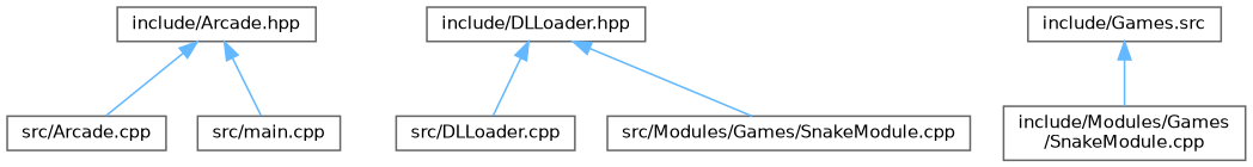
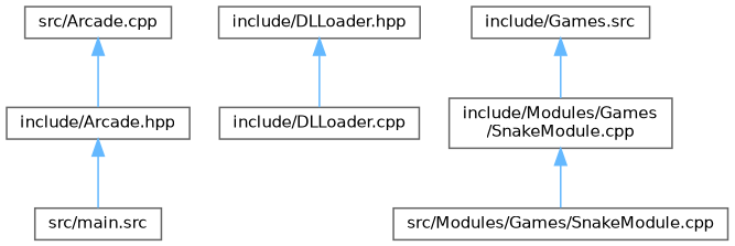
  digraph {
    node [color=grey40 fillcolor=white fontname=Helvetica fontsize=10 shape=box style=filled]
    edge [color=steelblue1 dir=back fontname=Helvetica fontsize=10 labelfontname=Helvetica labelfontsize=10 style=solid]
    n1 [height=0.2 label="include/Arcade.hpp" width=0.4]
    n2 [height=0.2 label="src/Arcade.cpp" width=0.4]
-   n3 [height=0.2 label="src/main.cpp" width=0.4]
+   n3 [height=0.2 label="src/main.src" width=0.4]
    n4 [height=0.2 label="include/DLLoader.hpp" width=0.4]
-   n5 [height=0.2 label="src/DLLoader.cpp" width=0.4]
+   n5 [height=0.2 label="include/DLLoader.cpp" width=0.4]
    n6 [height=0.2 label="include/Games.src" width=0.4]
    n7 [height=0.2 label="include/Modules/Games\l/SnakeModule.cpp" width=0.4]
    n8 [height=0.2 label="src/Modules/Games/SnakeModule.cpp" width=0.4]
-   n1 -> n2
+   n2 -> n1
    n1 -> n3
    n4 -> n5
    n6 -> n7
-   n4 -> n8
+   n7 -> n8
  }
